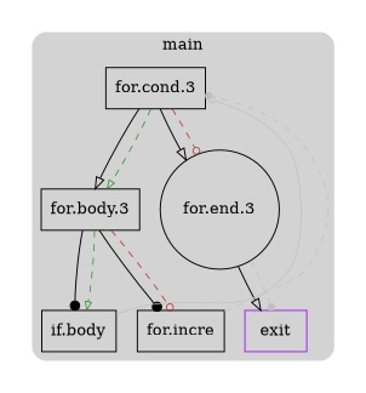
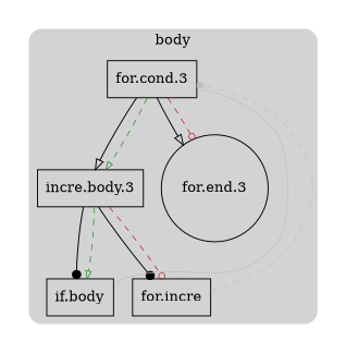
  digraph {
    compound=true
    node [shape=box]
    edge [arrowhead=onormal color=black arrowsize=0.75 constraint=false penwidth=0.75 style=dashed]
    n1 [label="for.cond.3"]
-   n2 [label="for.body.3"]
+   n2 [label="incre.body.3"]
    n3 [label="for.end.3" shape=circle]
    n4 [label="if.body"]
    n5 [label="for.incre"]
-   n6 [color=purple label=exit rank=sink]
    subgraph cluster_1 {
      peripheries=0
      subgraph cluster_2 {
        peripheries=0
        subgraph cluster_3 {
          bgcolor=lightgray
          color=darkgray
-         label=main
+         label=body
          peripheries=0
          style=rounded
          n1
          n2
          n3
          n4
          n5
-         n6
        }
      }
    }
    n1 -> n2 [arrowsize="" constraint="" penwidth="" style=""]
    n1 -> n2 [color=forestgreen]
    n1 -> n3 [arrowsize="" constraint="" penwidth="" style=""]
    n1 -> n3 [arrowhead=odot color=firebrick]
    n2 -> n4 [arrowhead=dot arrowsize="" constraint="" penwidth="" style=""]
    n2 -> n4 [color=forestgreen]
    n2 -> n5 [arrowhead=dot arrowsize="" constraint="" penwidth="" style=""]
    n2 -> n5 [arrowhead=odot color=firebrick]
-   n3 -> n6 [arrowsize="" constraint="" penwidth="" style=""]
-   n3 -> n6 [arrowhead=dot color=gray]
    n4 -> n1 [color=gray style=solid]
    n5 -> n1 [arrowhead=dot color=gray]
  }
